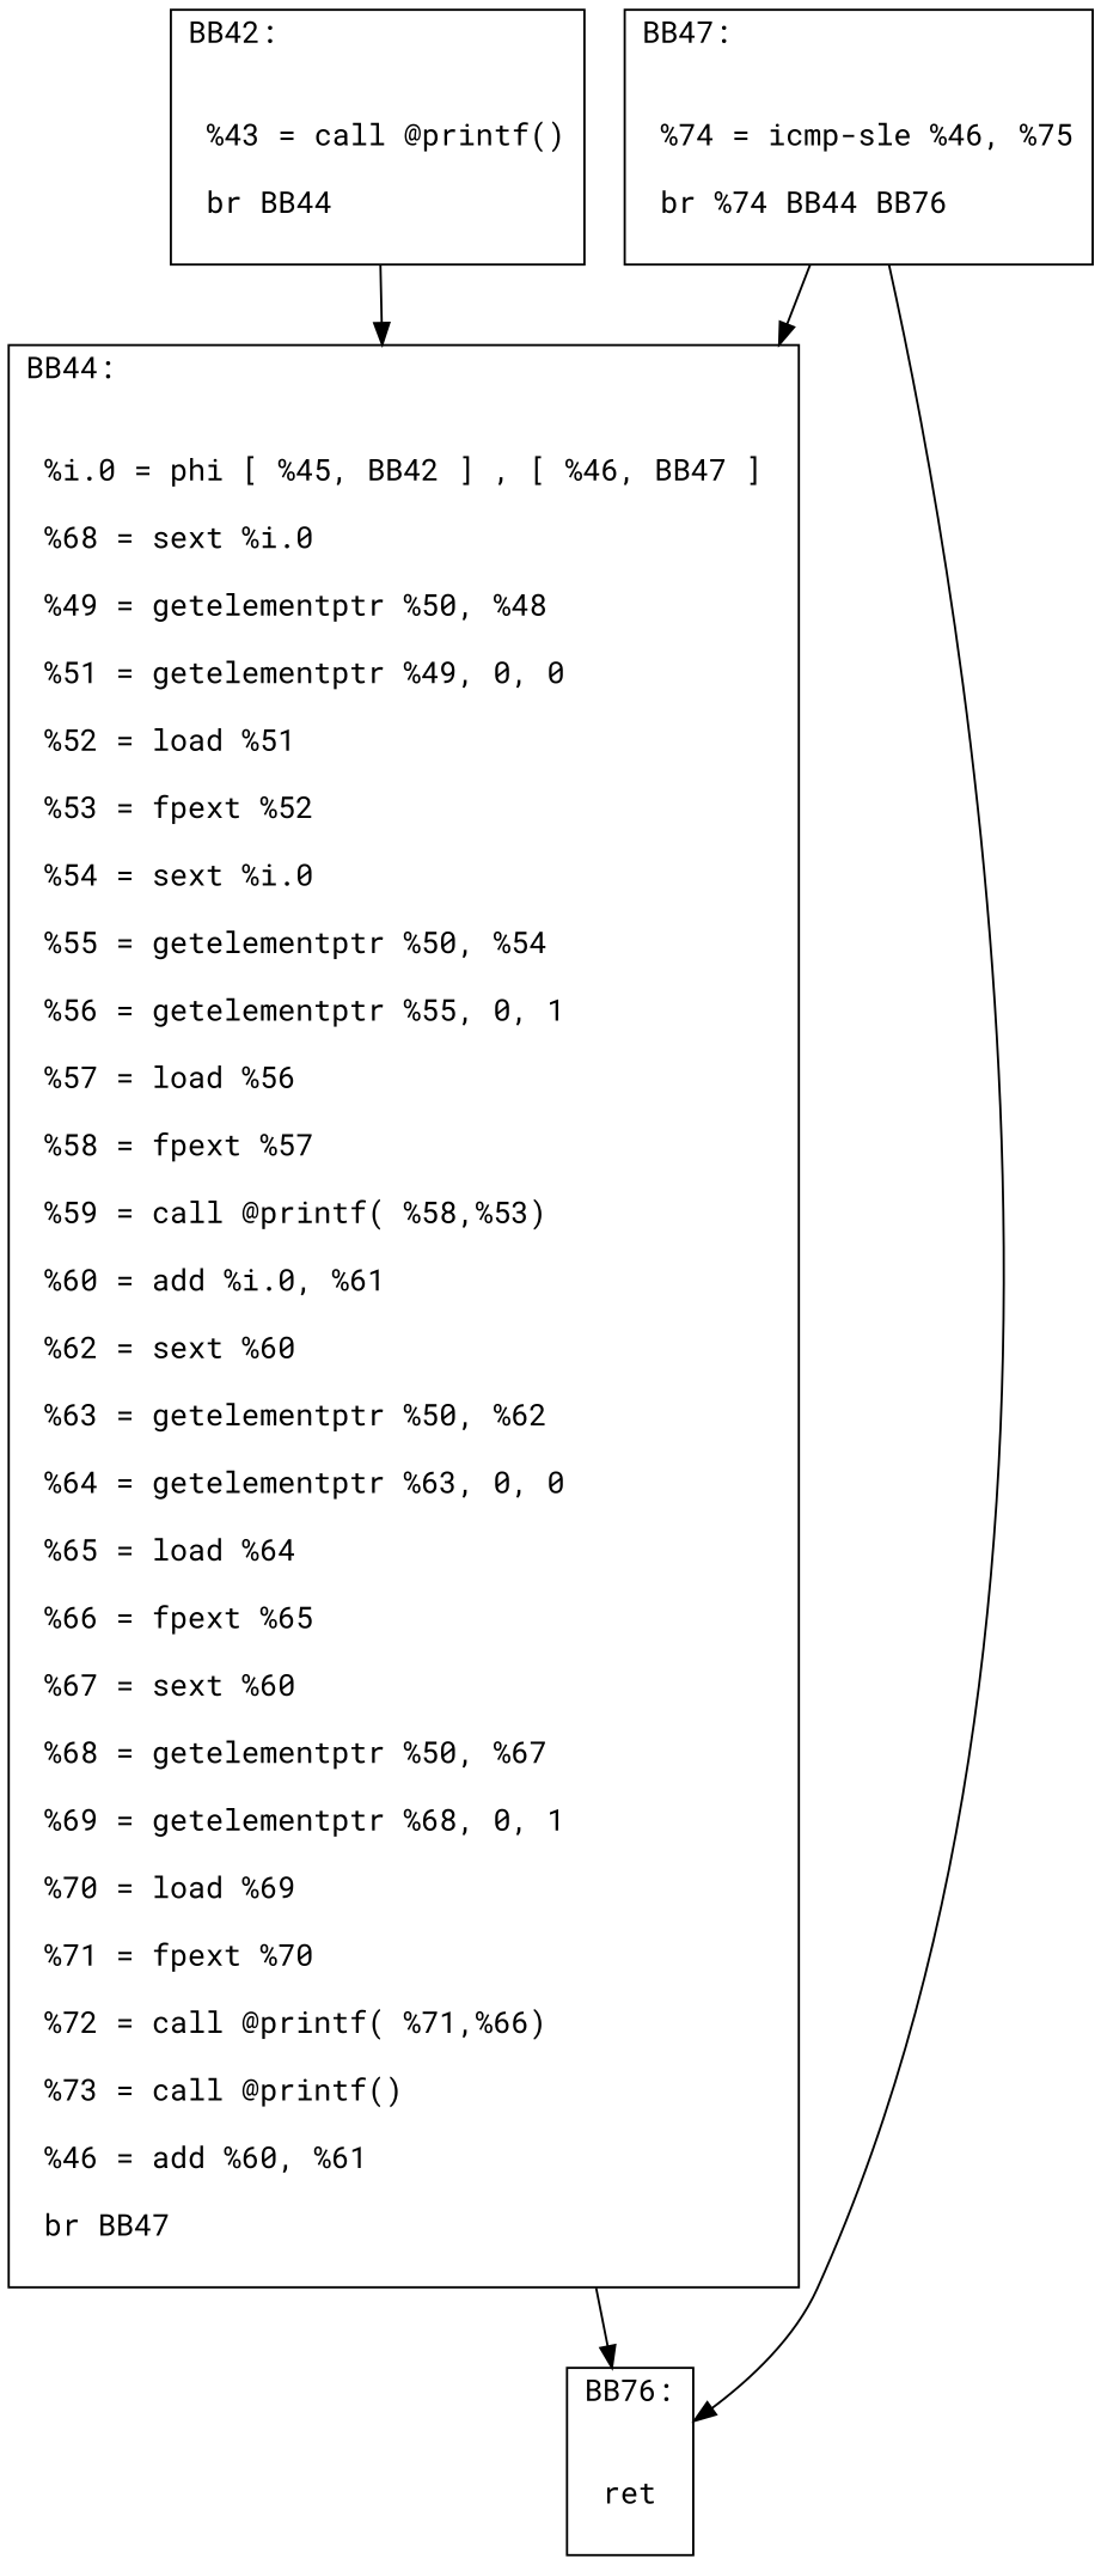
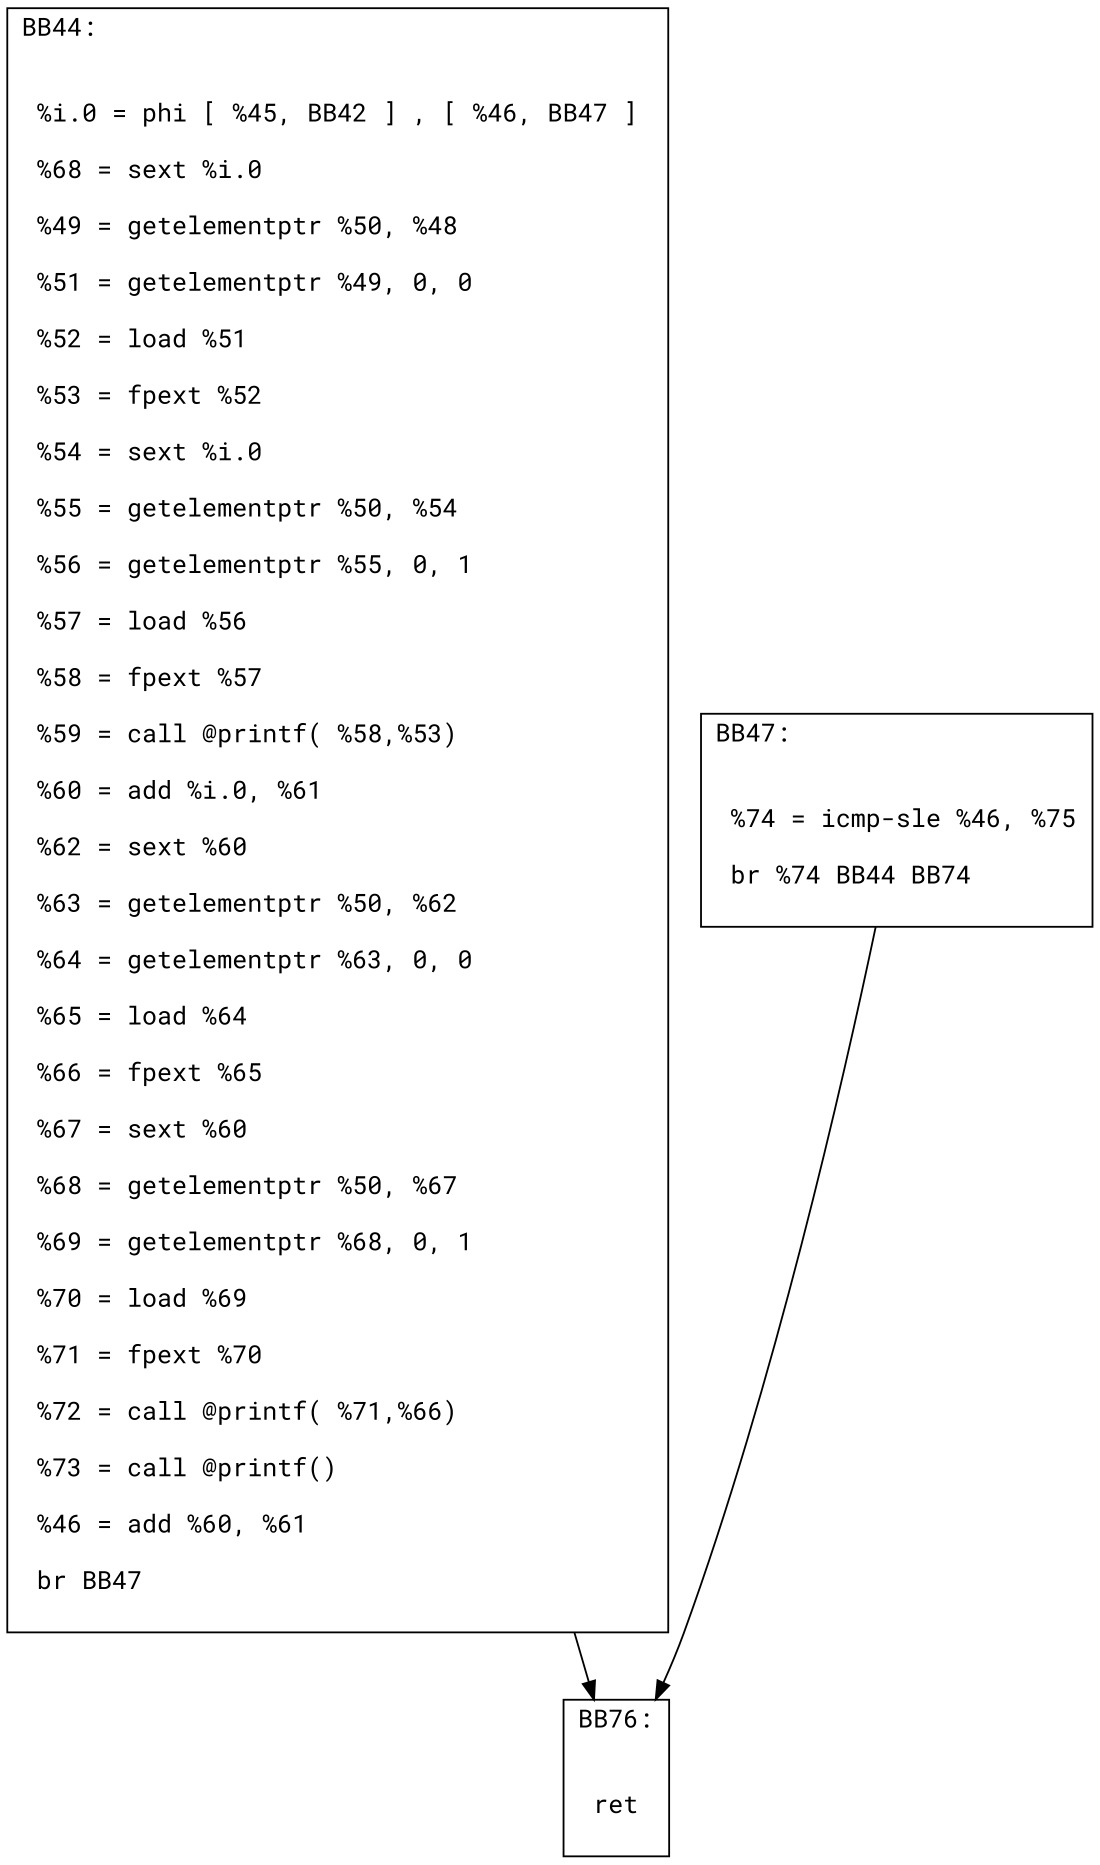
  digraph {
    fontname="Roboto Mono"
    node [fontname="Roboto Mono" shape=record]
    edge [fontname="Roboto Mono"]
-   n1 [label="{BB42:\l\l\n             %43 = call @printf()\l\n             br BB44\l\n             }"]
    n2 [label="{BB44:\l\l\n             %i.0 = phi [ %45, BB42 ] , [ %46, BB47 ] \l\n             %68 = sext %i.0\l\n             %49 = getelementptr %50, %48\l\n             %51 = getelementptr %49, 0, 0\l\n             %52 = load %51\l\n             %53 = fpext %52\l\n             %54 = sext %i.0\l\n             %55 = getelementptr %50, %54\l\n             %56 = getelementptr %55, 0, 1\l\n             %57 = load %56\l\n             %58 = fpext %57\l\n             %59 = call @printf( %58,%53)\l\n             %60 = add %i.0, %61\l\n             %62 = sext %60\l\n             %63 = getelementptr %50, %62\l\n             %64 = getelementptr %63, 0, 0\l\n             %65 = load %64\l\n             %66 = fpext %65\l\n             %67 = sext %60\l\n             %68 = getelementptr %50, %67\l\n             %69 = getelementptr %68, 0, 1\l\n             %70 = load %69\l\n             %71 = fpext %70\l\n             %72 = call @printf( %71,%66)\l\n             %73 = call @printf()\l\n             %46 = add %60, %61\l\n             br BB47\l\n             }"]
    n3 [label="{BB76:\l\l\n             ret\l\n             }"]
-   n4 [label="{BB47:\l\l\n             %74 = icmp-sle %46, %75\l\n             br %74 BB44 BB76\l\n             }"]
-   n1 -> n2
+   n4 [label="{BB47:\l\l\n             %74 = icmp-sle %46, %75\l\n             br %74 BB44 BB74\l\n             }"]
    n2 -> n3
-   n4 -> n2
    n4 -> n3
  }
